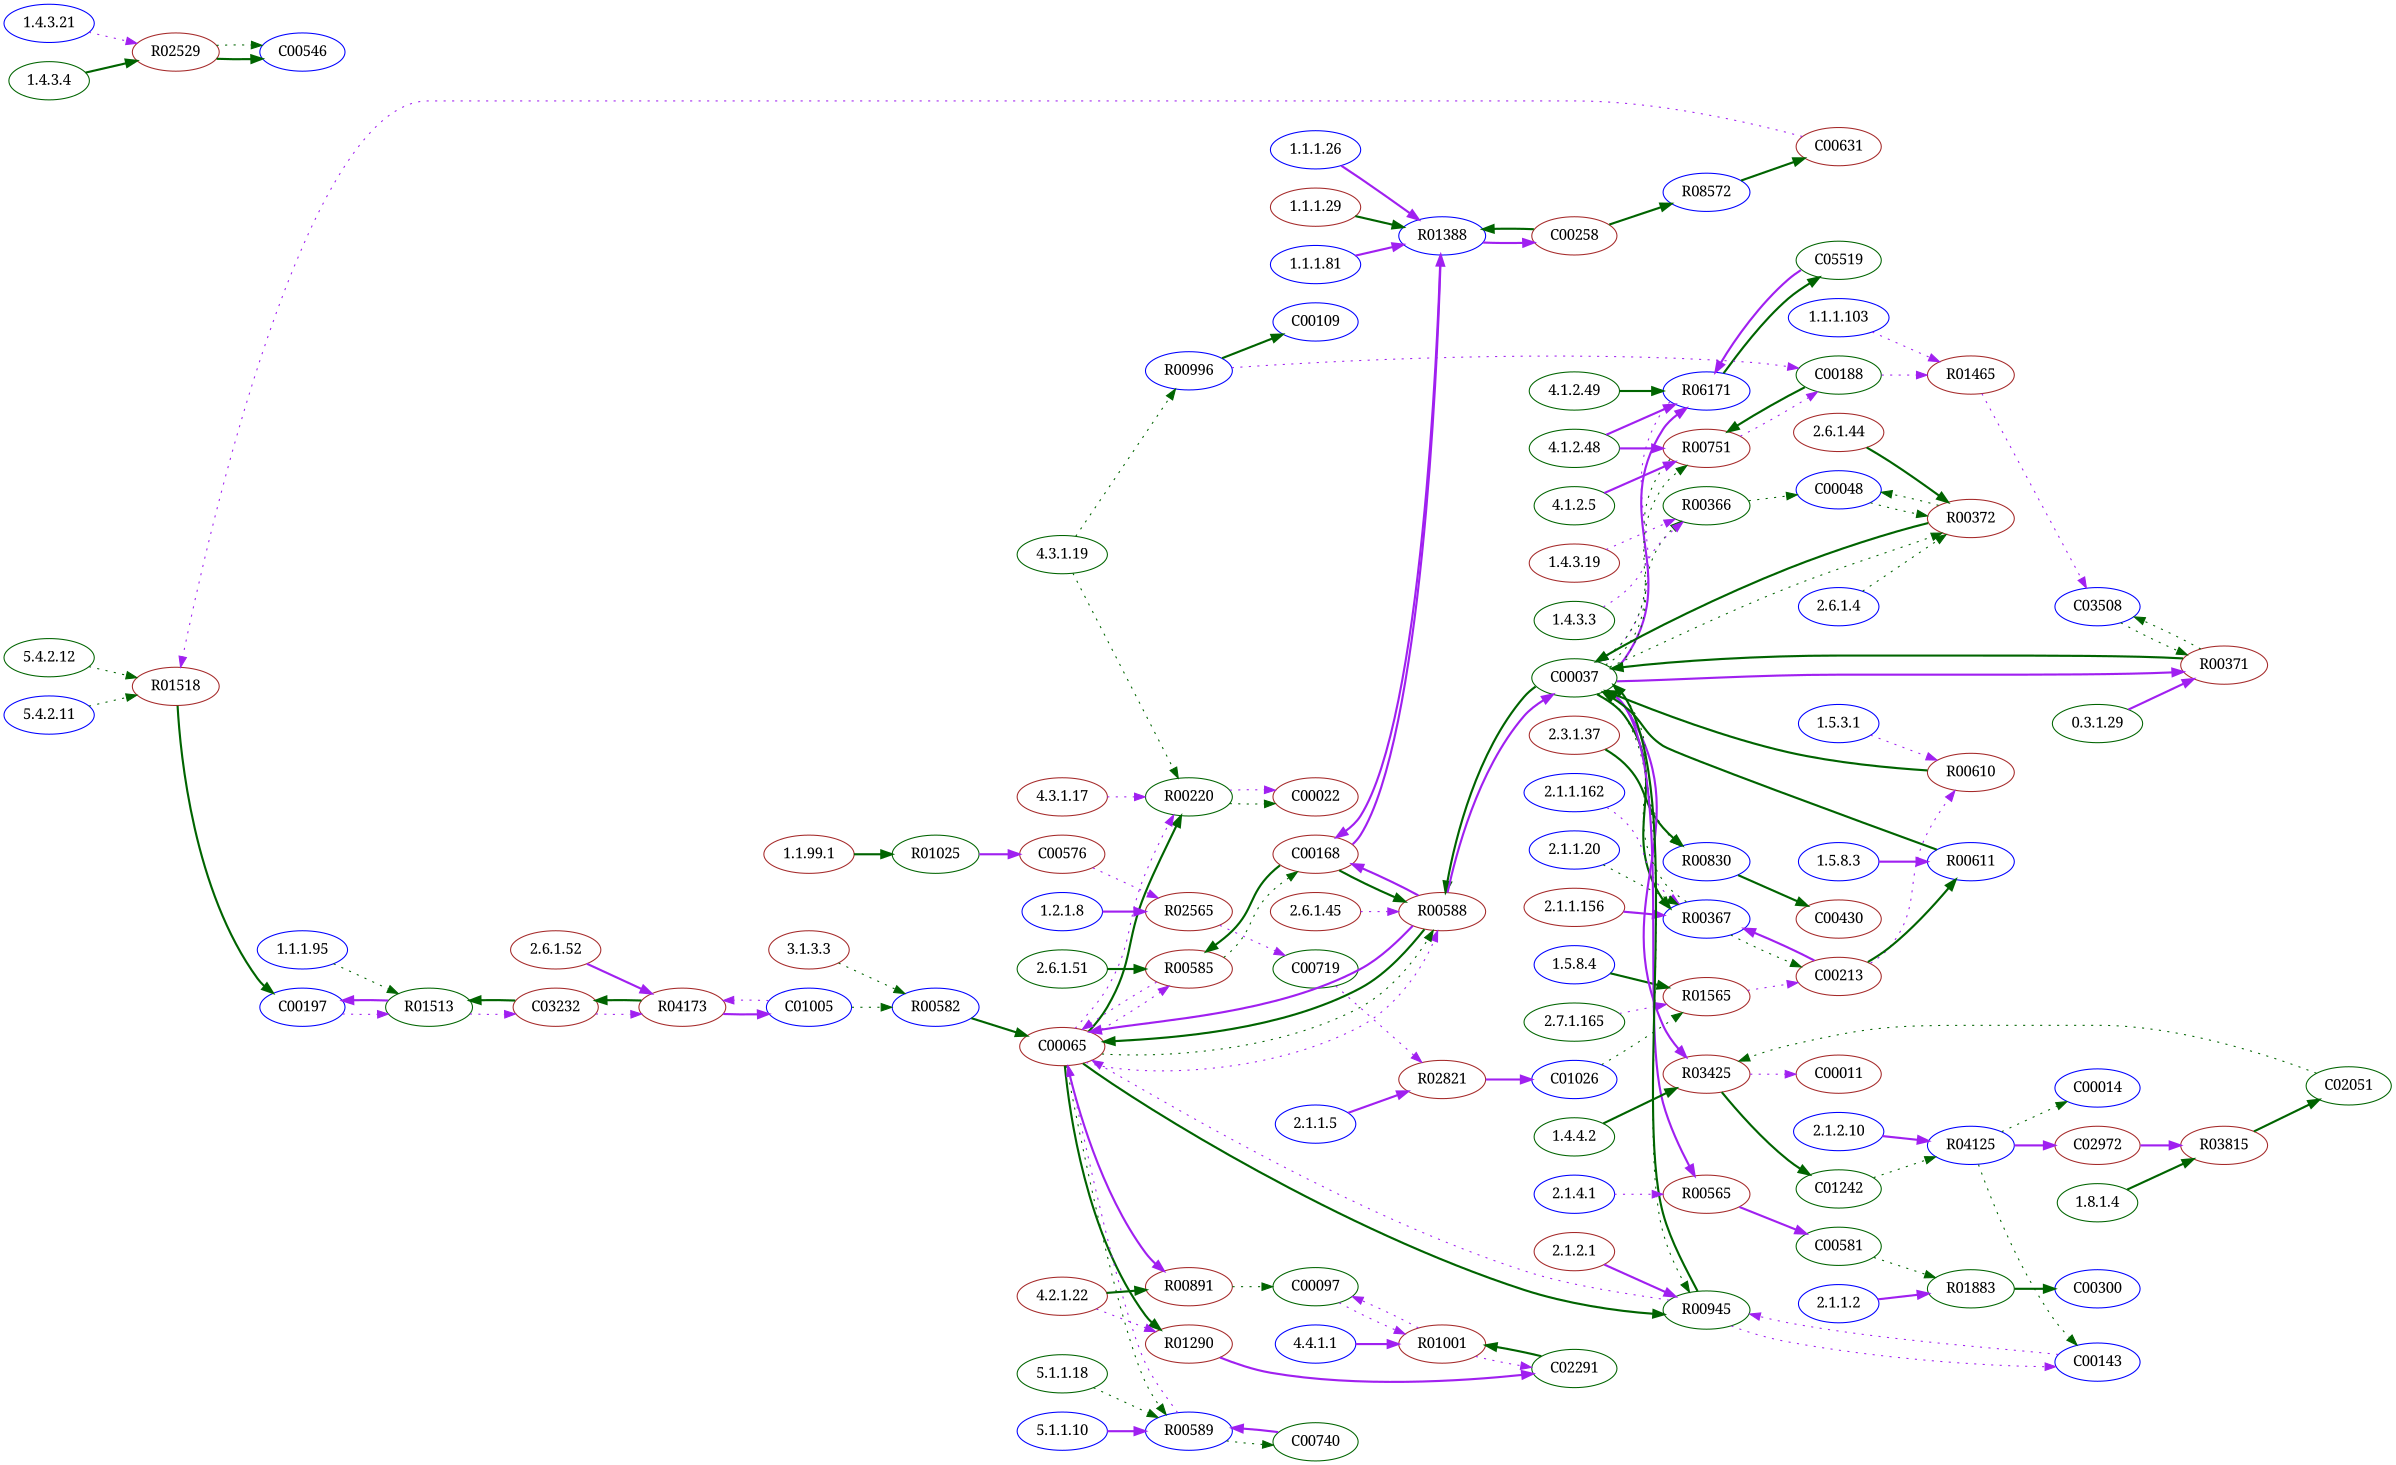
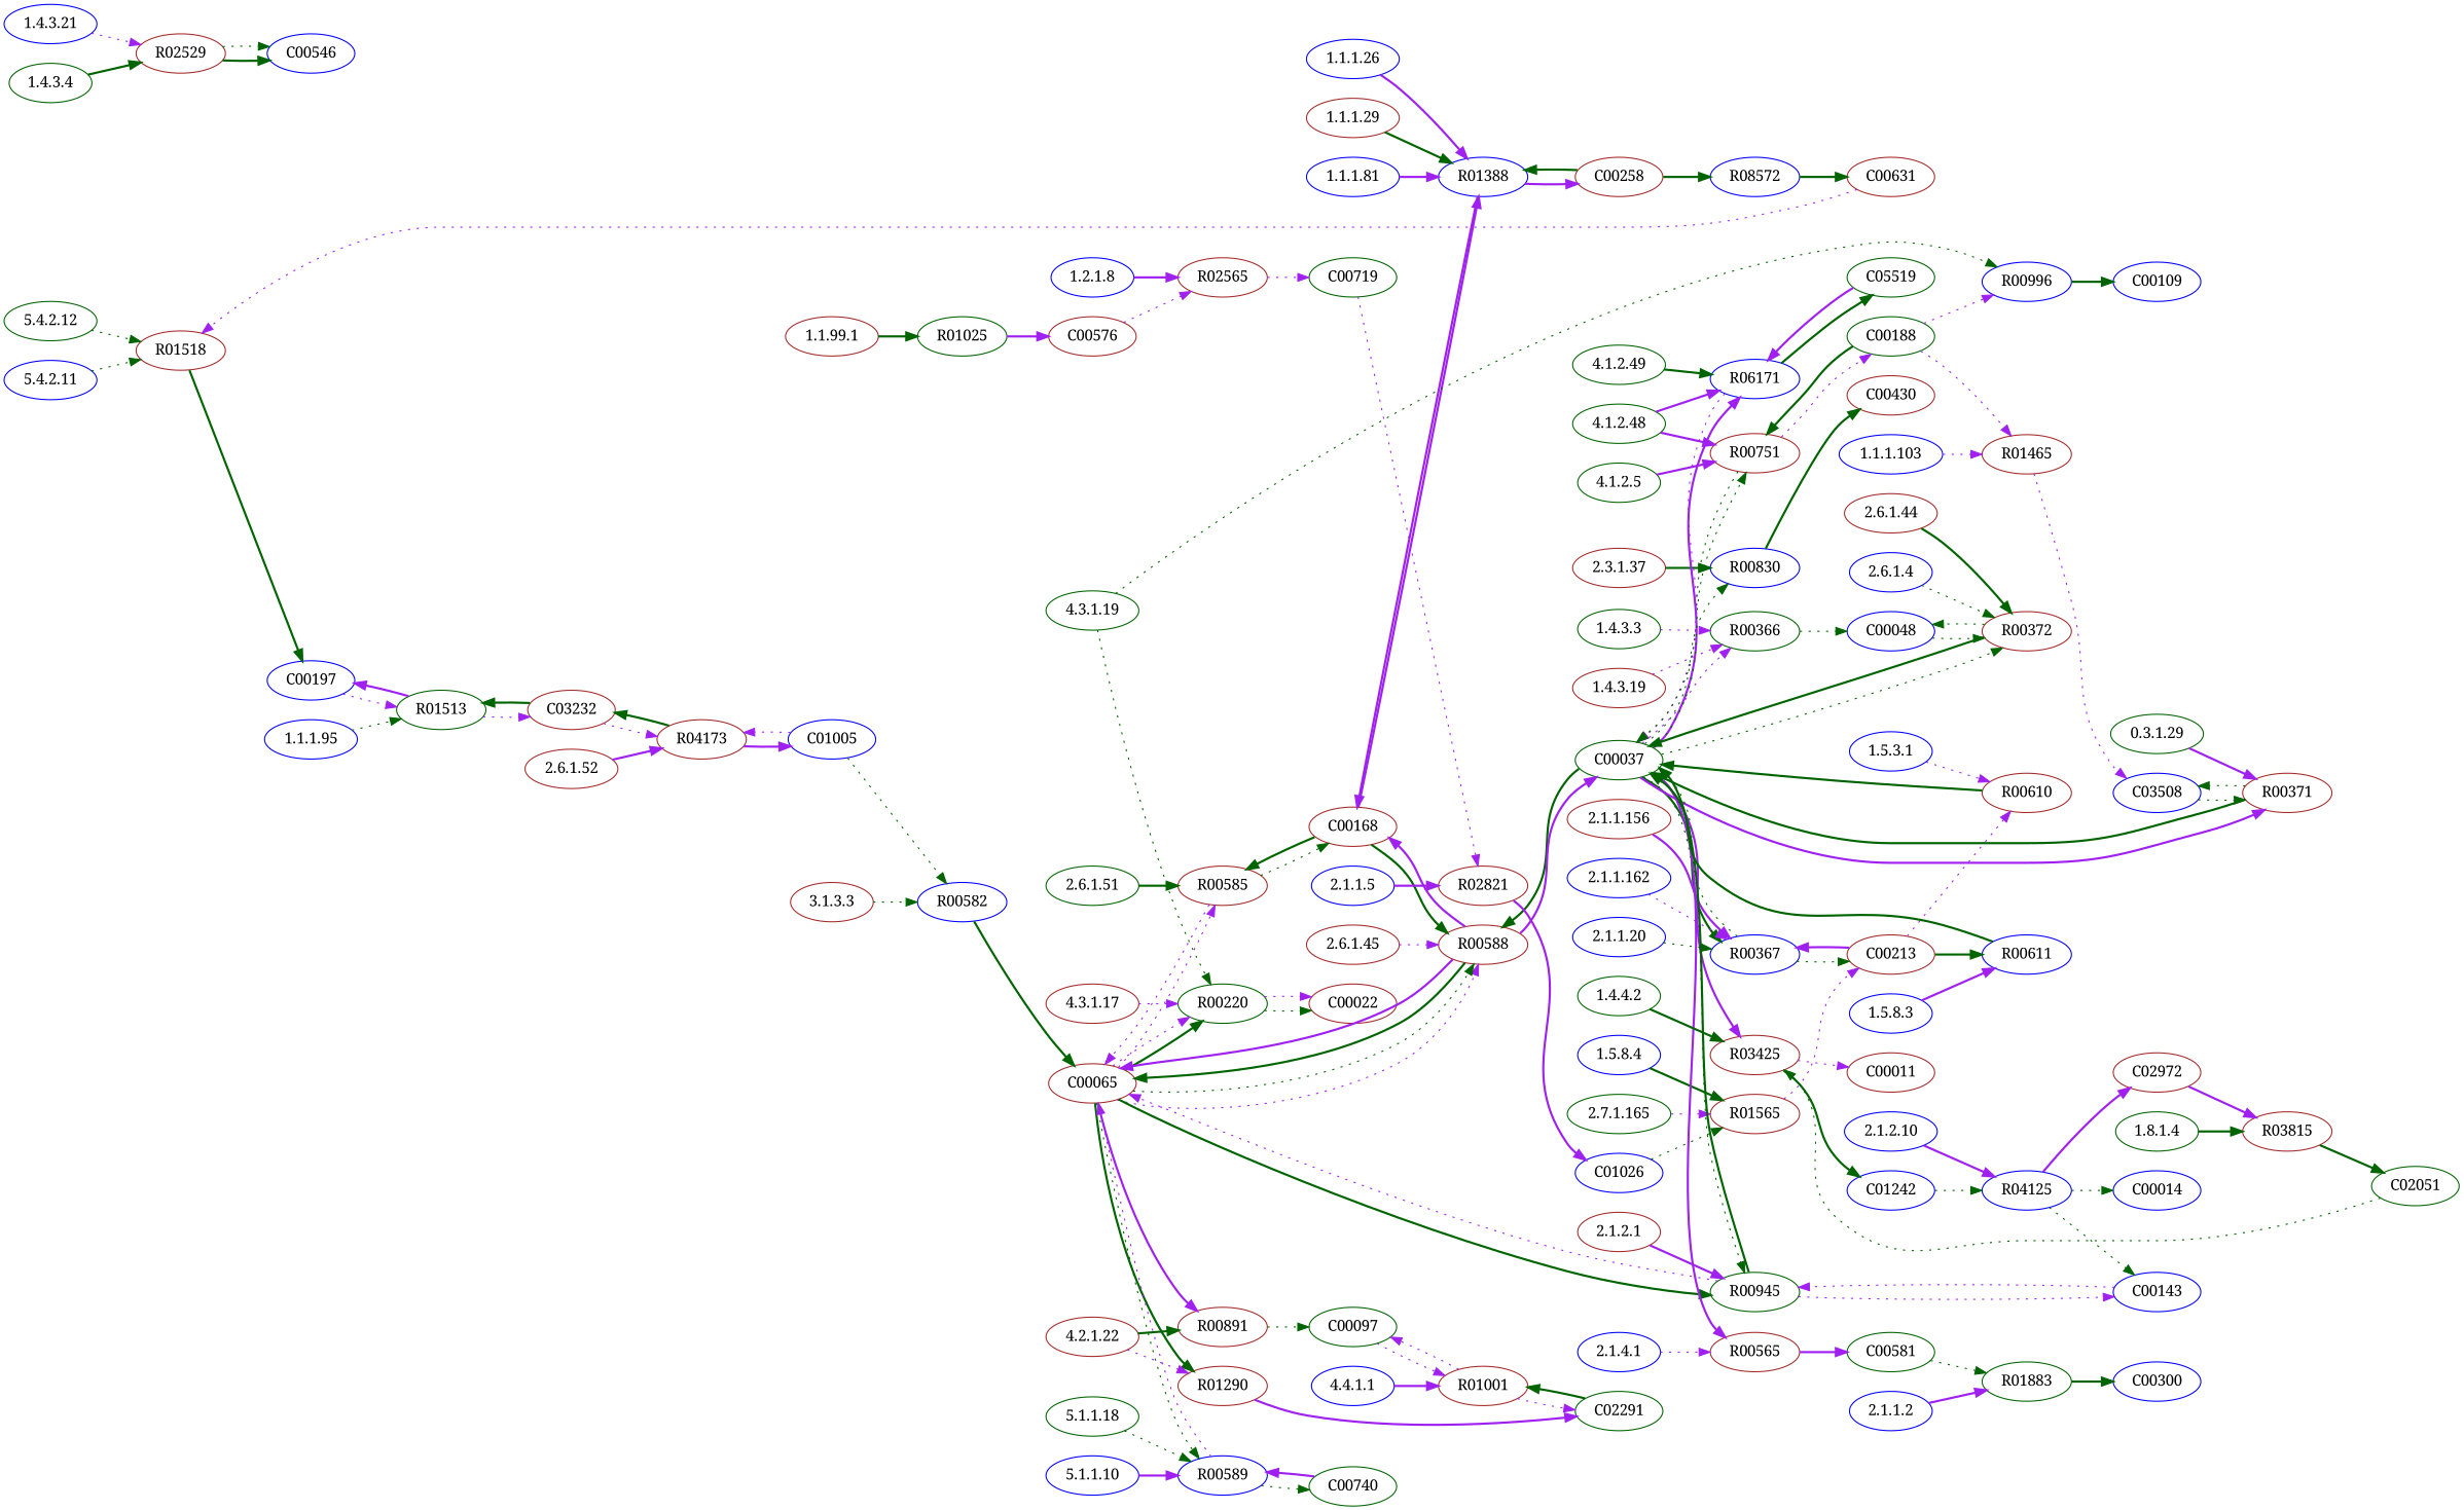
  digraph {
    fontname="Noto Serif"
    rankdir=LR
    node [color=brown fontname="Noto Serif" type=E]
    edge [color=purple fontname="Noto Serif" style=bold]
    "5.4.2.12" [color=darkgreen]
    R01518 [type=R]
    C00197 [color=blue type=C]
    R00830 [color=blue type=R]
    "2.3.1.37"
    C00430 [type=C]
    R00582 [color=blue type=R]
    "3.1.3.3"
    C00065 [type=C]
    "4.4.1.1" [color=blue]
    R01001 [type=R]
    C02291 [color=darkgreen type=C]
    C00097 [color=darkgreen type=C]
    "2.6.1.51" [color=darkgreen]
    R00585 [type=R]
    C00168 [type=C]
    R00366 [color=darkgreen type=R]
    "1.4.3.19"
    C00048 [color=blue type=C]
    "1.5.8.4" [color=blue]
    R01565 [type=R]
    C00213 [type=C]
    "5.1.1.18" [color=darkgreen]
    R00589 [color=blue type=R]
    C00740 [color=darkgreen type=C]
    "4.1.2.48" [color=darkgreen]
    R06171 [color=blue type=R]
    R00751 [type=R]
    C00037 [color=darkgreen type=C]
    C05519 [color=darkgreen type=C]
    C00188 [color=darkgreen type=C]
    "2.1.1.5" [color=blue]
    R02821 [type=R]
    C01026 [color=blue type=C]
    "1.1.1.95" [color=blue]
    R01513 [color=darkgreen type=R]
    C03232 [type=C]
    R00367 [color=blue type=R]
    "2.1.1.156"
    "1.8.1.4" [color=darkgreen]
    R03815 [type=R]
    C02051 [color=darkgreen type=C]
    "2.1.1.162" [color=blue]
    "1.2.1.8" [color=blue]
    R02565 [type=R]
    C00719 [color=darkgreen type=C]
    "2.1.1.20" [color=blue]
    "2.1.1.2" [color=blue]
    R01883 [color=darkgreen type=R]
    C00300 [color=blue type=C]
    R01388 [color=blue type=R]
    "1.1.1.29"
    C00258 [type=C]
    R04173 [type=R]
    "2.6.1.52"
    C01005 [color=blue type=C]
    "4.3.1.19" [color=darkgreen]
    R00220 [color=darkgreen type=R]
    R00996 [color=blue type=R]
    C00022 [type=C]
    C00109 [color=blue type=C]
    "1.1.1.103" [color=blue]
    R01465 [type=R]
    C03508 [color=blue type=C]
    "1.5.3.1" [color=blue]
    R00610 [type=R]
    "1.4.3.21" [color=blue]
    R02529 [type=R]
    C00546 [color=blue type=C]
    "1.5.8.3" [color=blue]
    R00611 [color=blue type=R]
    R00588 [type=R]
    "2.6.1.45"
    "1.4.3.4" [color=darkgreen]
    R00372 [type=R]
    "2.6.1.44"
    "2.7.1.165" [color=darkgreen]
    R08572 [color=blue type=R]
    C00631 [type=C]
    "2.6.1.4" [color=blue]
    "5.1.1.10" [color=blue]
    R00945 [color=darkgreen type=R]
    "2.1.2.1"
    C00143 [color=blue type=C]
    "4.3.1.17"
    "4.1.2.5" [color=darkgreen]
    "2.1.2.10" [color=blue]
    R04125 [color=blue type=R]
    C02972 [type=C]
    C00014 [color=blue type=C]
    R00891 [type=R]
    "4.2.1.22"
    R01290 [type=R]
    "4.1.2.49" [color=darkgreen]
    "1.1.1.81" [color=blue]
    "2.1.4.1" [color=blue]
    R00565 [type=R]
    C00581 [color=darkgreen type=C]
    "1.4.4.2" [color=darkgreen]
    R03425 [type=R]
    C00011 [type=C]
-   C01242 [color=darkgreen type=C]
+   C01242 [color=blue type=C]
    R01025 [color=darkgreen type=R]
    "1.1.99.1"
    C00576 [type=C]
    n106 [color=darkgreen label="0.3.1.29"]
    R00371 [type=R]
    "1.1.1.26" [color=blue]
    "5.4.2.11" [color=blue]
    "1.4.3.3" [color=darkgreen]
    "5.4.2.12" -> R01518 [color=darkgreen style=dotted]
    R01518 -> C00197 [color=darkgreen]
    C00197 -> R01513 [style=dotted]
    R00830 -> C00430 [color=darkgreen]
    "2.3.1.37" -> R00830 [color=darkgreen]
    R00582 -> C00065 [color=darkgreen]
    "3.1.3.3" -> R00582 [color=darkgreen style=dotted]
    C00065 -> R00585 [style=dotted]
    C00065 -> R00589 [color=darkgreen style=dotted]
    C00065 -> R00220 [color=darkgreen]
    C00065 -> R00220 [style=dotted]
    C00065 -> R00588 [style=dotted]
    C00065 -> R00588 [color=darkgreen style=dotted]
    C00065 -> R00945 [color=darkgreen]
    C00065 -> R00891
    C00065 -> R01290 [color=darkgreen]
    "4.4.1.1" -> R01001
    R01001 -> C02291 [style=dotted]
    R01001 -> C00097 [style=dotted]
    C02291 -> R01001 [color=darkgreen]
    C00097 -> R01001 [style=dotted]
    "2.6.1.51" -> R00585 [color=darkgreen]
    R00585 -> C00065 [style=dotted]
    R00585 -> C00168 [color=darkgreen style=dotted]
    C00168 -> R00585 [color=darkgreen]
    C00168 -> R01388
    C00168 -> R00588 [color=darkgreen]
    R00366 -> C00048 [color=darkgreen style=dotted]
    "1.4.3.19" -> R00366 [style=dotted]
    C00048 -> R00372 [color=darkgreen style=dotted]
    "1.5.8.4" -> R01565 [color=darkgreen]
    R01565 -> C00213 [style=dotted]
    C00213 -> R00367
    C00213 -> R00610 [style=dotted]
    C00213 -> R00611 [color=darkgreen]
    "5.1.1.18" -> R00589 [color=darkgreen style=dotted]
    R00589 -> C00065 [style=dotted]
    R00589 -> C00740 [color=darkgreen style=dotted]
    C00740 -> R00589
    "4.1.2.48" -> R06171
    "4.1.2.48" -> R00751
    R06171 -> C00037 [style=dotted]
    R06171 -> C05519 [color=darkgreen]
    R00751 -> C00037 [color=darkgreen style=dotted]
    R00751 -> C00188 [style=dotted]
    C00037 -> R00830 [color=darkgreen style=dotted]
-   C00037 -> R00366 [color=darkgreen style=dotted]
+   C00037 -> R00366 [style=dotted]
    C00037 -> R06171
    C00037 -> R00751 [color=darkgreen style=dotted]
    C00037 -> R00367 [color=darkgreen]
    C00037 -> R00588 [color=darkgreen]
    C00037 -> R00372 [color=darkgreen style=dotted]
    C00037 -> R00945 [color=darkgreen style=dotted]
    C00037 -> R00565
    C00037 -> R03425
    C00037 -> R00371
    C05519 -> R06171
    C00188 -> R00751 [color=darkgreen]
-   R00996 -> C00188 [style=dotted]
+   C00188 -> R00996 [style=dotted]
    C00188 -> R01465 [style=dotted]
    "2.1.1.5" -> R02821
    R02821 -> C01026
    C01026 -> R01565 [color=darkgreen style=dotted]
    "1.1.1.95" -> R01513 [color=darkgreen style=dotted]
    R01513 -> C00197
    R01513 -> C03232 [style=dotted]
    C03232 -> R01513 [color=darkgreen]
    C03232 -> R04173 [style=dotted]
    R00367 -> C00213 [color=darkgreen style=dotted]
    R00367 -> C00037 [color=darkgreen style=dotted]
    "2.1.1.156" -> R00367
    "1.8.1.4" -> R03815 [color=darkgreen]
    R03815 -> C02051 [color=darkgreen]
    C02051 -> R03425 [color=darkgreen style=dotted]
    "2.1.1.162" -> R00367 [style=dotted]
    "1.2.1.8" -> R02565
    R02565 -> C00719 [style=dotted]
    C00719 -> R02821 [style=dotted]
    "2.1.1.20" -> R00367 [color=darkgreen style=dotted]
    "2.1.1.2" -> R01883
    R01883 -> C00300 [color=darkgreen]
    R01388 -> C00168
    R01388 -> C00258
    "1.1.1.29" -> R01388 [color=darkgreen]
    C00258 -> R01388 [color=darkgreen]
    C00258 -> R08572 [color=darkgreen]
    R04173 -> C03232 [color=darkgreen]
    R04173 -> C01005
    "2.6.1.52" -> R04173
    C01005 -> R00582 [color=darkgreen style=dotted]
    C01005 -> R04173 [style=dotted]
    "4.3.1.19" -> R00220 [color=darkgreen style=dotted]
    "4.3.1.19" -> R00996 [color=darkgreen style=dotted]
    R00220 -> C00022 [color=darkgreen style=dotted]
    R00220 -> C00022 [style=dotted]
    R00996 -> C00109 [color=darkgreen]
    "1.1.1.103" -> R01465 [style=dotted]
    R01465 -> C03508 [style=dotted]
    C03508 -> R00371 [color=darkgreen style=dotted]
    "1.5.3.1" -> R00610 [style=dotted]
    R00610 -> C00037 [color=darkgreen]
    "1.4.3.21" -> R02529 [style=dotted]
    R02529 -> C00546 [color=darkgreen]
    R02529 -> C00546 [color=darkgreen style=dotted]
    "1.5.8.3" -> R00611
    R00611 -> C00037 [color=darkgreen]
    R00588 -> C00065 [color=darkgreen]
    R00588 -> C00065
    R00588 -> C00168
    R00588 -> C00037
    "2.6.1.45" -> R00588 [style=dotted]
    "1.4.3.4" -> R02529 [color=darkgreen]
    R00372 -> C00048 [color=darkgreen style=dotted]
    R00372 -> C00037 [color=darkgreen]
    "2.6.1.44" -> R00372 [color=darkgreen]
    "2.7.1.165" -> R01565 [style=dotted]
    R08572 -> C00631 [color=darkgreen]
    C00631 -> R01518 [style=dotted]
    "2.6.1.4" -> R00372 [color=darkgreen style=dotted]
    "5.1.1.10" -> R00589
    R00945 -> C00065 [style=dotted]
    R00945 -> C00037 [color=darkgreen]
    R00945 -> C00143 [style=dotted]
    "2.1.2.1" -> R00945
    C00143 -> R00945 [style=dotted]
    "4.3.1.17" -> R00220 [style=dotted]
    "4.1.2.5" -> R00751
    "2.1.2.10" -> R04125
    R04125 -> C00143 [color=darkgreen style=dotted]
    R04125 -> C02972
    R04125 -> C00014 [color=darkgreen style=dotted]
    C02972 -> R03815
    R00891 -> C00097 [color=darkgreen style=dotted]
    "4.2.1.22" -> R00891 [color=darkgreen]
    "4.2.1.22" -> R01290 [style=dotted]
    R01290 -> C02291
    "4.1.2.49" -> R06171 [color=darkgreen]
    "1.1.1.81" -> R01388
    "2.1.4.1" -> R00565 [style=dotted]
    R00565 -> C00581
    C00581 -> R01883 [color=darkgreen style=dotted]
    "1.4.4.2" -> R03425 [color=darkgreen]
    R03425 -> C00011 [style=dotted]
    R03425 -> C01242 [color=darkgreen]
    C01242 -> R04125 [color=darkgreen style=dotted]
    R01025 -> C00576
    "1.1.99.1" -> R01025 [color=darkgreen]
    C00576 -> R02565 [style=dotted]
    n106 -> R00371
    R00371 -> C00037 [color=darkgreen]
    R00371 -> C03508 [color=darkgreen style=dotted]
    "1.1.1.26" -> R01388
    "5.4.2.11" -> R01518 [color=darkgreen style=dotted]
    "1.4.3.3" -> R00366 [style=dotted]
  }
